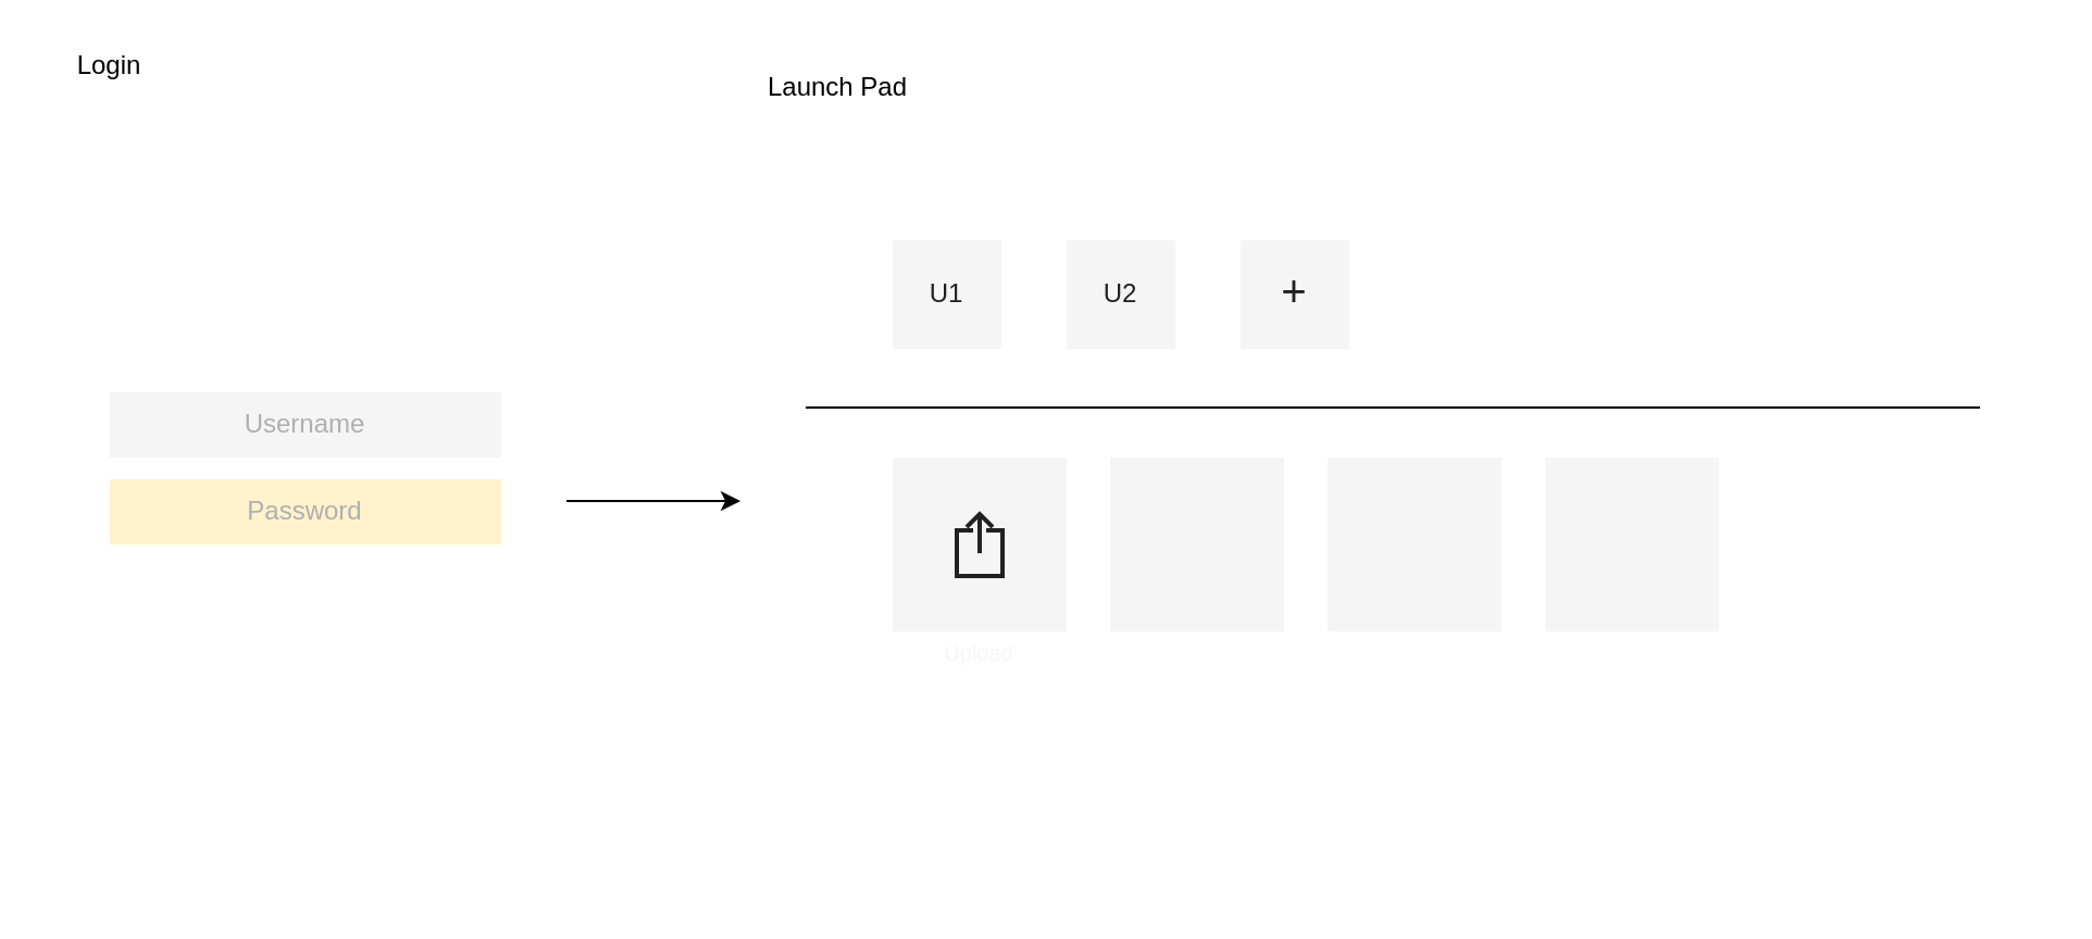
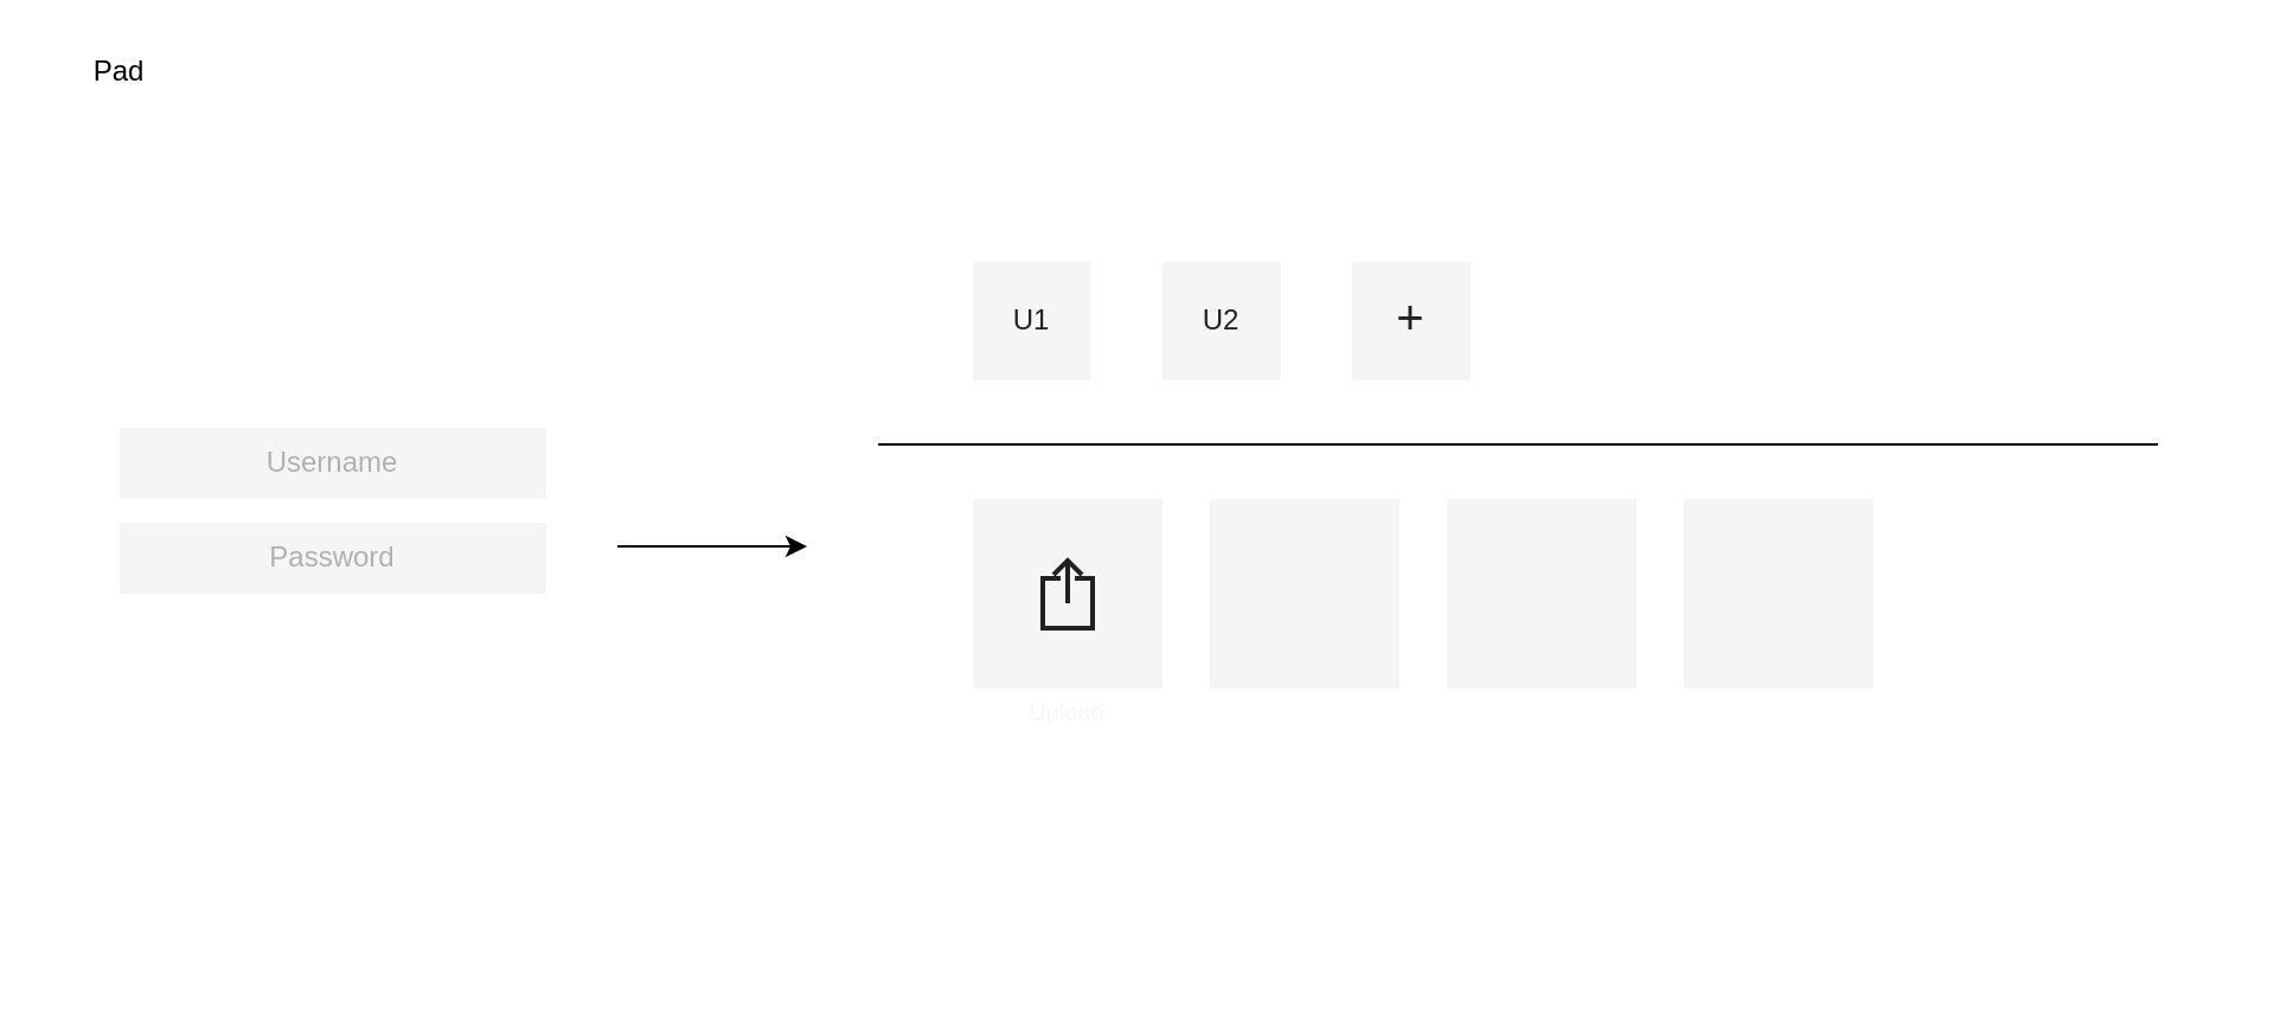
  <mxCell id="0" />
  <mxCell id="1" parent="0" />
  <mxCell id="2" value="" style="edgeStyle=orthogonalEdgeStyle;rounded=0;orthogonalLoop=1;jettySize=auto;html=1;" edge="1" parent="1" source="3" target="4"><mxGeometry relative="1" as="geometry" /></mxCell>
  <mxCell id="3" value="" style="rounded=0;whiteSpace=wrap;html=1;strokeColor=none;" vertex="1" parent="1"><mxGeometry x="20" y="50" width="240" height="360" as="geometry" /></mxCell>
  <mxCell id="4" value="" style="rounded=0;whiteSpace=wrap;html=1;strokeColor=none;" vertex="1" parent="1"><mxGeometry x="340" y="50" width="600" height="360" as="geometry" /></mxCell>
  <mxCell id="5" value="&lt;div style=&quot;text-align: left&quot;&gt;&lt;span&gt;&lt;font color=&quot;#b0b0b0&quot;&gt;Username&lt;/font&gt;&lt;/span&gt;&lt;/div&gt;" style="rounded=0;whiteSpace=wrap;html=1;fillColor=#f5f5f5;strokeColor=none;fontColor=#333333;" vertex="1" parent="1"><mxGeometry x="50" y="180" width="180" height="30" as="geometry" /></mxCell>
- <mxCell id="6" value="Login" style="text;html=1;strokeColor=none;fillColor=none;align=center;verticalAlign=middle;whiteSpace=wrap;rounded=0;" vertex="1" parent="1"><mxGeometry x="30" y="20" width="40" height="20" as="geometry" /></mxCell>
+ <mxCell id="6" value="Pad" style="text;html=1;strokeColor=none;fillColor=none;align=center;verticalAlign=middle;whiteSpace=wrap;rounded=0;" vertex="1" parent="1"><mxGeometry x="30" y="20" width="40" height="20" as="geometry" /></mxCell>
  <mxCell id="7" value="" style="whiteSpace=wrap;html=1;aspect=fixed;fillColor=#f5f5f5;strokeColor=none;fontColor=#333333;" vertex="1" parent="1"><mxGeometry x="410" y="110" width="50" height="50" as="geometry" /></mxCell>
  <mxCell id="8" value="" style="whiteSpace=wrap;html=1;aspect=fixed;fillColor=#f5f5f5;strokeColor=none;fontColor=#333333;" vertex="1" parent="1"><mxGeometry x="490" y="110" width="50" height="50" as="geometry" /></mxCell>
  <mxCell id="9" value="" style="whiteSpace=wrap;html=1;aspect=fixed;fillColor=#f5f5f5;strokeColor=none;fontColor=#333333;" vertex="1" parent="1"><mxGeometry x="570" y="110" width="50" height="50" as="geometry" /></mxCell>
  <mxCell id="10" value="&lt;font color=&quot;#212121&quot;&gt;U1&lt;/font&gt;" style="text;html=1;strokeColor=none;fillColor=none;align=center;verticalAlign=middle;whiteSpace=wrap;rounded=0;" vertex="1" parent="1"><mxGeometry x="415" y="125" width="40" height="20" as="geometry" /></mxCell>
  <mxCell id="11" value="&lt;font color=&quot;#212121&quot;&gt;U2&lt;/font&gt;" style="text;html=1;strokeColor=none;fillColor=none;align=center;verticalAlign=middle;whiteSpace=wrap;rounded=0;" vertex="1" parent="1"><mxGeometry x="495" y="125" width="40" height="20" as="geometry" /></mxCell>
  <mxCell id="12" value="&lt;font color=&quot;#212121&quot; style=&quot;font-size: 20px&quot;&gt;+&lt;/font&gt;" style="text;html=1;strokeColor=none;fillColor=none;align=center;verticalAlign=middle;whiteSpace=wrap;rounded=0;" vertex="1" parent="1"><mxGeometry x="575" y="123" width="40" height="20" as="geometry" /></mxCell>
- <mxCell id="13" value="&lt;div style=&quot;text-align: left&quot;&gt;&lt;font color=&quot;#b0b0b0&quot;&gt;Password&lt;/font&gt;&lt;/div&gt;" style="rounded=0;whiteSpace=wrap;html=1;fillColor=#fff2cc;strokeColor=none;fontColor=#333333;" vertex="1" parent="1"><mxGeometry x="50" y="220" width="180" height="30" as="geometry" /></mxCell>
+ <mxCell id="13" value="&lt;div style=&quot;text-align: left&quot;&gt;&lt;font color=&quot;#b0b0b0&quot;&gt;Password&lt;/font&gt;&lt;/div&gt;" style="rounded=0;whiteSpace=wrap;html=1;fillColor=#f5f5f5;strokeColor=none;fontColor=#333333;" vertex="1" parent="1"><mxGeometry x="50" y="220" width="180" height="30" as="geometry" /></mxCell>
  <mxCell id="14" value="" style="endArrow=none;html=1;rounded=0;" edge="1" parent="1"><mxGeometry width="50" height="50" relative="1" as="geometry"><mxPoint x="370" y="187" as="sourcePoint" /><mxPoint x="910" y="187" as="targetPoint" /></mxGeometry></mxCell>
  <mxCell id="15" value="" style="whiteSpace=wrap;html=1;aspect=fixed;strokeColor=none;fillColor=#f5f5f5;fontColor=#333333;" vertex="1" parent="1"><mxGeometry x="410" y="210" width="80" height="80" as="geometry" /></mxCell>
- <mxCell id="16" value="Launch Pad" style="text;html=1;strokeColor=none;fillColor=none;align=center;verticalAlign=middle;whiteSpace=wrap;rounded=0;" vertex="1" parent="1"><mxGeometry x="340" y="30" width="90" height="20" as="geometry" /></mxCell>
  <mxCell id="17" value="" style="whiteSpace=wrap;html=1;aspect=fixed;strokeColor=none;fillColor=#f5f5f5;fontColor=#333333;" vertex="1" parent="1"><mxGeometry x="510" y="210" width="80" height="80" as="geometry" /></mxCell>
  <mxCell id="18" value="" style="whiteSpace=wrap;html=1;aspect=fixed;strokeColor=none;fillColor=#f5f5f5;fontColor=#333333;" vertex="1" parent="1"><mxGeometry x="610" y="210" width="80" height="80" as="geometry" /></mxCell>
  <mxCell id="19" value="" style="whiteSpace=wrap;html=1;aspect=fixed;strokeColor=none;fillColor=#f5f5f5;fontColor=#333333;" vertex="1" parent="1"><mxGeometry x="710" y="210" width="80" height="80" as="geometry" /></mxCell>
  <mxCell id="20" value="" style="html=1;verticalLabelPosition=bottom;align=center;labelBackgroundColor=#ffffff;verticalAlign=top;strokeWidth=2;strokeColor=#212121;fillColor=none;shadow=0;dashed=0;shape=mxgraph.ios7.icons.share;" vertex="1" parent="1"><mxGeometry x="439.5" y="236" width="21" height="28.5" as="geometry" /></mxCell>
  <mxCell id="21" value="&lt;font color=&quot;#f7f7f7&quot; style=&quot;font-size: 10px&quot;&gt;Upload&lt;/font&gt;" style="text;html=1;strokeColor=none;fillColor=none;align=center;verticalAlign=middle;whiteSpace=wrap;rounded=0;" vertex="1" parent="1"><mxGeometry x="430" y="290" width="40" height="20" as="geometry" /></mxCell>
